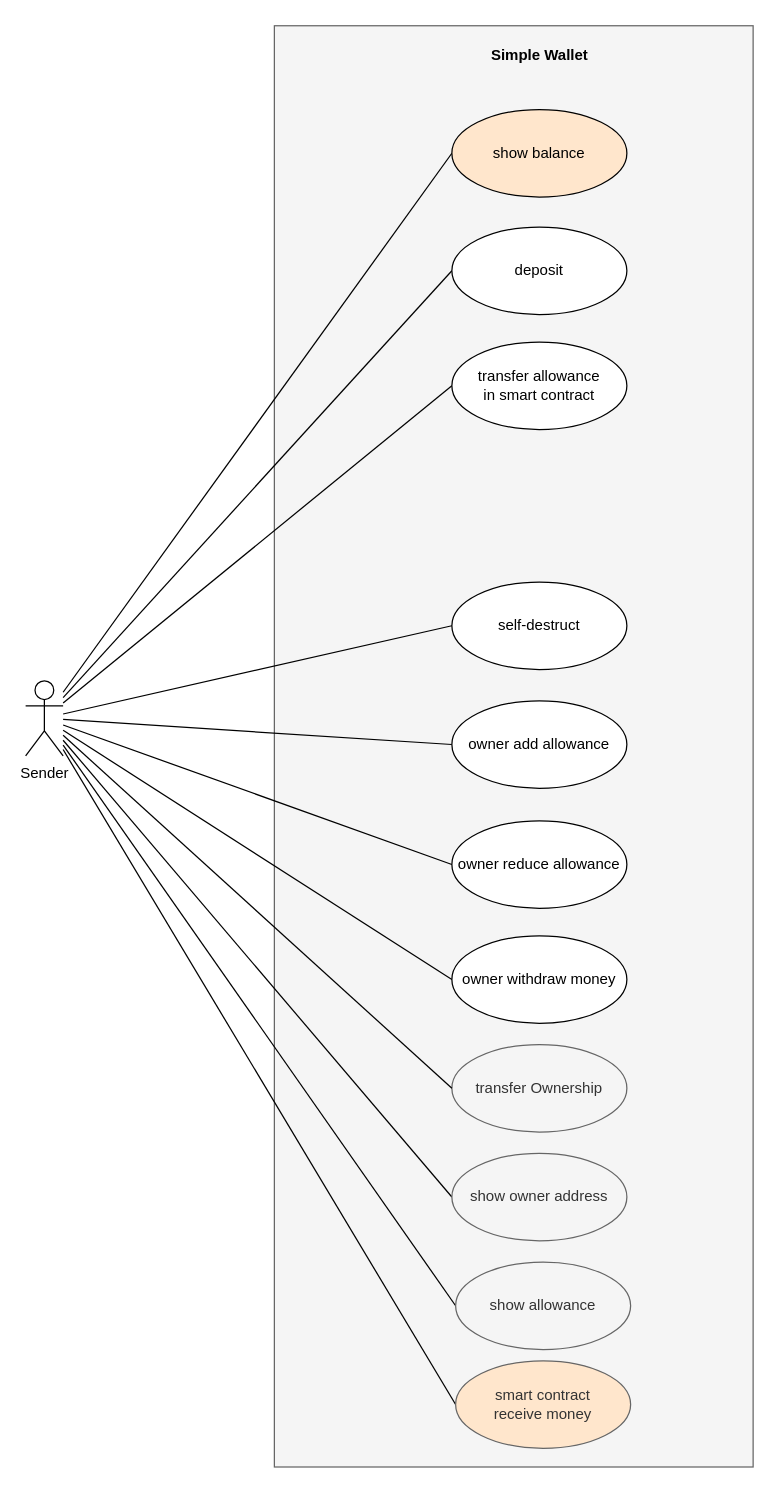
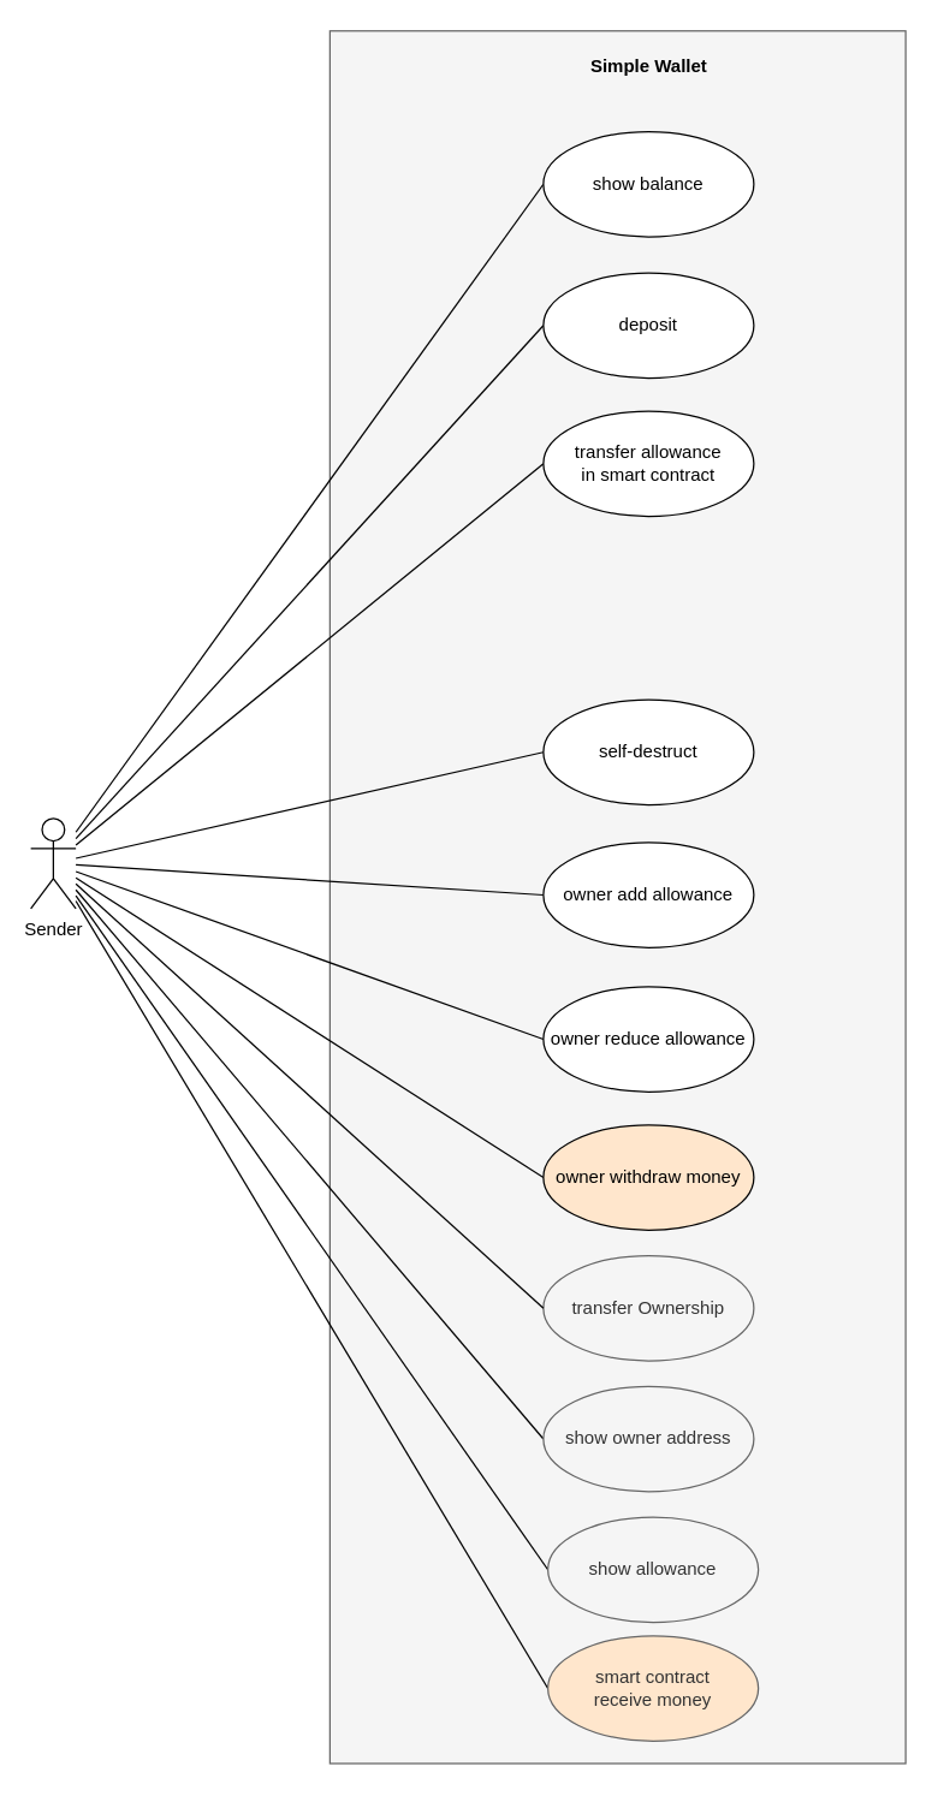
  <mxCell id="0" />
  <mxCell id="1" parent="0" />
  <mxCell id="2" value="" style="rounded=0;whiteSpace=wrap;html=1;fillColor=#f5f5f5;fontColor=#333333;strokeColor=#666666;" parent="1" vertex="1"><mxGeometry x="219" y="20" width="383" height="1153" as="geometry" /></mxCell>
  <mxCell id="3" style="rounded=0;orthogonalLoop=1;jettySize=auto;html=1;endArrow=none;endFill=0;entryX=0;entryY=0.5;entryDx=0;entryDy=0;" parent="1" source="10" target="17" edge="1"><mxGeometry relative="1" as="geometry" /></mxCell>
  <mxCell id="4" style="edgeStyle=none;rounded=0;jumpStyle=none;jumpSize=1;orthogonalLoop=1;jettySize=auto;html=1;strokeWidth=1;endArrow=none;endFill=0;entryX=0;entryY=0.5;entryDx=0;entryDy=0;" parent="1" source="10" target="11" edge="1"><mxGeometry relative="1" as="geometry" /></mxCell>
  <mxCell id="5" style="edgeStyle=none;rounded=0;orthogonalLoop=1;jettySize=auto;html=1;endArrow=none;endFill=0;entryX=0;entryY=0.5;entryDx=0;entryDy=0;" parent="1" source="10" target="14" edge="1"><mxGeometry relative="1" as="geometry" /></mxCell>
  <mxCell id="6" style="edgeStyle=none;rounded=0;orthogonalLoop=1;jettySize=auto;html=1;endArrow=none;endFill=0;entryX=0;entryY=0.5;entryDx=0;entryDy=0;" parent="1" source="10" target="13" edge="1"><mxGeometry relative="1" as="geometry" /></mxCell>
  <mxCell id="7" style="rounded=0;orthogonalLoop=1;jettySize=auto;html=1;endArrow=none;endFill=0;entryX=0;entryY=0.5;entryDx=0;entryDy=0;" parent="1" source="10" target="18" edge="1"><mxGeometry relative="1" as="geometry" /></mxCell>
  <mxCell id="8" style="rounded=0;orthogonalLoop=1;jettySize=auto;html=1;endArrow=none;endFill=0;entryX=0;entryY=0.5;entryDx=0;entryDy=0;" parent="1" source="10" target="19" edge="1"><mxGeometry relative="1" as="geometry" /></mxCell>
  <mxCell id="9" style="edgeStyle=none;rounded=0;orthogonalLoop=1;jettySize=auto;html=1;endArrow=none;endFill=0;entryX=0;entryY=0.5;entryDx=0;entryDy=0;" edge="1" parent="1" source="10" target="26"><mxGeometry relative="1" as="geometry" /></mxCell>
  <mxCell id="10" value="Sender" style="shape=umlActor;verticalLabelPosition=bottom;verticalAlign=top;html=1;" parent="1" vertex="1"><mxGeometry x="20" y="544" width="30" height="60" as="geometry" /></mxCell>
  <mxCell id="11" value="smart contract&lt;br&gt;receive money" style="ellipse;whiteSpace=wrap;html=1;fillColor=#ffe6cc;fontColor=#333333;strokeColor=#666666;" parent="1" vertex="1"><mxGeometry x="364" y="1088" width="140" height="70" as="geometry" /></mxCell>
  <mxCell id="12" value="&lt;b&gt;Simple Wallet&lt;/b&gt;" style="text;html=1;strokeColor=none;fillColor=none;align=center;verticalAlign=middle;whiteSpace=wrap;rounded=0;" parent="1" vertex="1"><mxGeometry x="388.5" y="29" width="85" height="30" as="geometry" /></mxCell>
  <mxCell id="13" value="show allowance" style="ellipse;whiteSpace=wrap;html=1;fillColor=#f5f5f5;strokeColor=#666666;fontColor=#333333;" parent="1" vertex="1"><mxGeometry x="364" y="1009" width="140" height="70" as="geometry" /></mxCell>
  <mxCell id="14" value="show owner address" style="ellipse;whiteSpace=wrap;html=1;fillColor=#f5f5f5;fontColor=#333333;strokeColor=#666666;" parent="1" vertex="1"><mxGeometry x="361" y="922" width="140" height="70" as="geometry" /></mxCell>
  <mxCell id="15" value="transfer Ownership" style="ellipse;whiteSpace=wrap;html=1;fillColor=#f5f5f5;fontColor=#333333;strokeColor=#666666;" parent="1" vertex="1"><mxGeometry x="361" y="835" width="140" height="70" as="geometry" /></mxCell>
  <mxCell id="16" style="rounded=0;orthogonalLoop=1;jettySize=auto;html=1;endArrow=none;endFill=0;entryX=0;entryY=0.5;entryDx=0;entryDy=0;" parent="1" source="10" target="15" edge="1"><mxGeometry relative="1" as="geometry"><mxPoint x="195" y="610" as="sourcePoint" /><mxPoint x="319.735" y="657.806" as="targetPoint" /></mxGeometry></mxCell>
  <mxCell id="17" value="owner add allowance" style="ellipse;whiteSpace=wrap;html=1;" parent="1" vertex="1"><mxGeometry x="361" y="560" width="140" height="70" as="geometry" /></mxCell>
- <mxCell id="18" value="show balance" style="ellipse;whiteSpace=wrap;html=1;fillColor=#ffe6cc;" parent="1" vertex="1"><mxGeometry x="361" y="87" width="140" height="70" as="geometry" /></mxCell>
+ <mxCell id="18" value="show balance" style="ellipse;whiteSpace=wrap;html=1;" parent="1" vertex="1"><mxGeometry x="361" y="87" width="140" height="70" as="geometry" /></mxCell>
  <mxCell id="19" value="transfer allowance&lt;br&gt;in smart contract" style="ellipse;whiteSpace=wrap;html=1;" parent="1" vertex="1"><mxGeometry x="361" y="273" width="140" height="70" as="geometry" /></mxCell>
- <mxCell id="20" value="owner withdraw money" style="ellipse;whiteSpace=wrap;html=1;" vertex="1" parent="1"><mxGeometry x="361" y="748" width="140" height="70" as="geometry" /></mxCell>
+ <mxCell id="20" value="owner withdraw money" style="ellipse;whiteSpace=wrap;html=1;fillColor=#ffe6cc;" vertex="1" parent="1"><mxGeometry x="361" y="748" width="140" height="70" as="geometry" /></mxCell>
  <mxCell id="21" style="rounded=0;orthogonalLoop=1;jettySize=auto;html=1;endArrow=none;endFill=0;entryX=0;entryY=0.5;entryDx=0;entryDy=0;" edge="1" parent="1" source="10" target="20"><mxGeometry relative="1" as="geometry"><mxPoint x="60" y="589.59" as="sourcePoint" /><mxPoint x="310.875" y="683.084" as="targetPoint" /></mxGeometry></mxCell>
  <mxCell id="22" value="owner reduce allowance" style="ellipse;whiteSpace=wrap;html=1;" vertex="1" parent="1"><mxGeometry x="361" y="656" width="140" height="70" as="geometry" /></mxCell>
  <mxCell id="23" style="rounded=0;orthogonalLoop=1;jettySize=auto;html=1;endArrow=none;endFill=0;entryX=0;entryY=0.5;entryDx=0;entryDy=0;" edge="1" parent="1" source="10" target="22"><mxGeometry relative="1" as="geometry"><mxPoint x="60" y="586.44" as="sourcePoint" /><mxPoint x="297" y="625" as="targetPoint" /></mxGeometry></mxCell>
  <mxCell id="24" value="self-destruct" style="ellipse;whiteSpace=wrap;html=1;" vertex="1" parent="1"><mxGeometry x="361" y="465" width="140" height="70" as="geometry" /></mxCell>
  <mxCell id="25" style="rounded=0;orthogonalLoop=1;jettySize=auto;html=1;endArrow=none;endFill=0;entryX=0;entryY=0.5;entryDx=0;entryDy=0;" edge="1" parent="1" source="10" target="24"><mxGeometry relative="1" as="geometry"><mxPoint x="60" y="586.44" as="sourcePoint" /><mxPoint x="297" y="625" as="targetPoint" /></mxGeometry></mxCell>
  <mxCell id="26" value="deposit" style="ellipse;whiteSpace=wrap;html=1;" vertex="1" parent="1"><mxGeometry x="361" y="181" width="140" height="70" as="geometry" /></mxCell>
